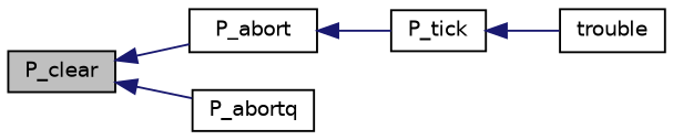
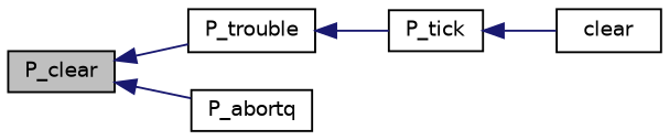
  digraph {
    rankdir=LR
    node [color=black fillcolor=white fontname=Helvetica fontsize=10 shape=record style=filled]
    edge [color=midnightblue dir=back fontname=Helvetica fontsize=10 labelfontname=Helvetica labelfontsize=10 style=solid]
    n1 [fillcolor=grey75 fontcolor=black height=0.2 label=P_clear width=0.4]
-   n2 [height=0.2 label=P_abort width=0.4]
+   n2 [height=0.2 label=P_trouble width=0.4]
    n3 [height=0.2 label=P_abortq width=0.4]
    n4 [height=0.2 label=P_tick width=0.4]
-   n5 [height=0.2 label=trouble width=0.4]
+   n5 [height=0.2 label=clear width=0.4]
    n1 -> n2
    n1 -> n3
    n2 -> n4
    n4 -> n5
  }
